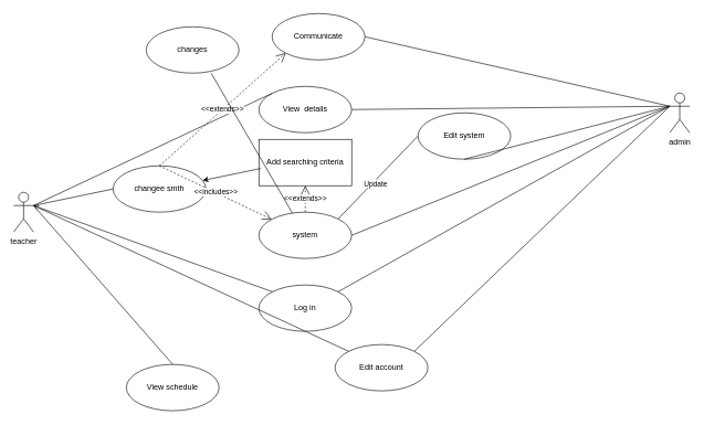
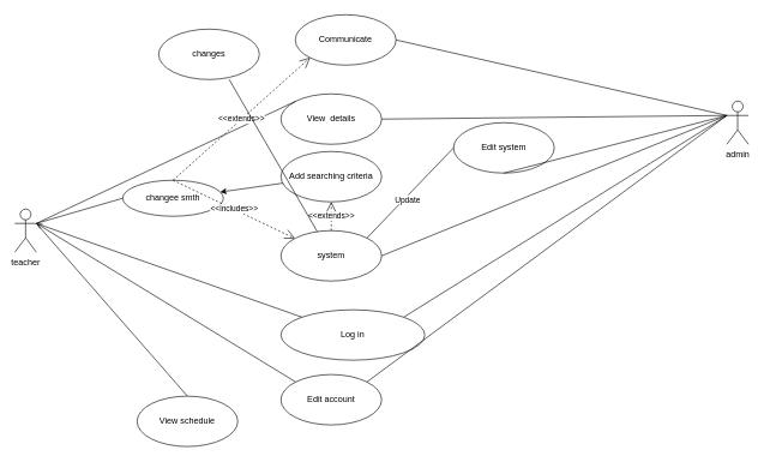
  <mxCell id="0" />
  <mxCell id="1" parent="0" />
  <mxCell id="2" value="teacher&lt;div&gt;&lt;br&gt;&lt;/div&gt;" style="shape=umlActor;verticalLabelPosition=bottom;verticalAlign=top;html=1;outlineConnect=0;" parent="1" vertex="1"><mxGeometry x="20" y="290" width="30" height="60" as="geometry" /></mxCell>
  <mxCell id="3" value="admin" style="shape=umlActor;verticalLabelPosition=bottom;verticalAlign=top;html=1;outlineConnect=0;" parent="1" vertex="1"><mxGeometry x="1010" y="140" width="30" height="60" as="geometry" /></mxCell>
- <mxCell id="4" value="Log in" style="ellipse;whiteSpace=wrap;html=1;" parent="1" vertex="1"><mxGeometry x="390" y="430" width="140" height="70" as="geometry" /></mxCell>
+ <mxCell id="4" value="Log in" style="ellipse;whiteSpace=wrap;html=1;" parent="1" vertex="1"><mxGeometry x="390" y="430" width="200" height="70" as="geometry" /></mxCell>
  <mxCell id="5" value="" style="endArrow=none;html=1;rounded=0;entryX=1;entryY=0.333;entryDx=0;entryDy=0;entryPerimeter=0;exitX=0;exitY=0;exitDx=0;exitDy=0;" parent="1" source="4" target="2" edge="1"><mxGeometry width="50" height="50" relative="1" as="geometry"><mxPoint x="270" y="505" as="sourcePoint" /><mxPoint x="90" y="500" as="targetPoint" /></mxGeometry></mxCell>
  <mxCell id="6" value="system" style="ellipse;whiteSpace=wrap;html=1;" parent="1" vertex="1"><mxGeometry x="390" y="320" width="140" height="70" as="geometry" /></mxCell>
  <mxCell id="7" value="" style="endArrow=none;html=1;rounded=0;entryX=1;entryY=0;entryDx=0;entryDy=0;exitX=0;exitY=0.333;exitDx=0;exitDy=0;exitPerimeter=0;" parent="1" source="3" target="4" edge="1"><mxGeometry width="50" height="50" relative="1" as="geometry"><mxPoint x="810" y="514.66" as="sourcePoint" /><mxPoint x="490" y="514.66" as="targetPoint" /></mxGeometry></mxCell>
  <mxCell id="8" value="" style="endArrow=none;html=1;rounded=0;entryX=1;entryY=0.5;entryDx=0;entryDy=0;exitX=0;exitY=0.333;exitDx=0;exitDy=0;exitPerimeter=0;" parent="1" source="3" target="6" edge="1"><mxGeometry width="50" height="50" relative="1" as="geometry"><mxPoint x="860" y="360" as="sourcePoint" /><mxPoint x="530" y="470" as="targetPoint" /></mxGeometry></mxCell>
- <mxCell id="9" value="Edit account" style="ellipse;whiteSpace=wrap;html=1;" parent="1" vertex="1"><mxGeometry x="505" y="520" width="140" height="70" as="geometry" /></mxCell>
+ <mxCell id="9" value="Edit account" style="ellipse;whiteSpace=wrap;html=1;" parent="1" vertex="1"><mxGeometry x="390" y="520" width="140" height="70" as="geometry" /></mxCell>
  <mxCell id="10" value="" style="endArrow=open;html=1;rounded=0;entryX=1;entryY=0.333;entryDx=0;entryDy=0;entryPerimeter=0;exitX=0;exitY=0;exitDx=0;exitDy=0;" parent="1" source="9" target="2" edge="1"><mxGeometry width="50" height="50" relative="1" as="geometry"><mxPoint x="450" y="705" as="sourcePoint" /><mxPoint x="140" y="490" as="targetPoint" /></mxGeometry></mxCell>
  <mxCell id="11" value="" style="endArrow=none;html=1;rounded=0;entryX=1;entryY=0;entryDx=0;entryDy=0;exitX=0;exitY=0.333;exitDx=0;exitDy=0;exitPerimeter=0;" parent="1" source="3" target="9" edge="1"><mxGeometry width="50" height="50" relative="1" as="geometry"><mxPoint x="897" y="785" as="sourcePoint" /><mxPoint x="587" y="570" as="targetPoint" /></mxGeometry></mxCell>
  <mxCell id="12" value="View&amp;nbsp; details" style="ellipse;whiteSpace=wrap;html=1;" parent="1" vertex="1"><mxGeometry x="390" y="130" width="140" height="70" as="geometry" /></mxCell>
  <mxCell id="13" value="" style="endArrow=none;html=1;rounded=0;entryX=1;entryY=0.5;entryDx=0;entryDy=0;exitX=0;exitY=0.333;exitDx=0;exitDy=0;exitPerimeter=0;" parent="1" source="3" target="12" edge="1"><mxGeometry width="50" height="50" relative="1" as="geometry"><mxPoint x="830" y="405" as="sourcePoint" /><mxPoint x="560" y="270" as="targetPoint" /></mxGeometry></mxCell>
  <mxCell id="14" value="" style="endArrow=none;html=1;rounded=0;entryX=1;entryY=0.333;entryDx=0;entryDy=0;exitX=0;exitY=0;exitDx=0;exitDy=0;entryPerimeter=0;" parent="1" source="12" target="2" edge="1"><mxGeometry width="50" height="50" relative="1" as="geometry"><mxPoint x="450" y="435" as="sourcePoint" /><mxPoint x="180" y="200" as="targetPoint" /></mxGeometry></mxCell>
  <mxCell id="15" value="Edit system" style="ellipse;whiteSpace=wrap;html=1;" parent="1" vertex="1"><mxGeometry x="630" y="170" width="140" height="70" as="geometry" /></mxCell>
  <mxCell id="16" value="" style="endArrow=none;html=1;rounded=0;entryX=0.5;entryY=1;entryDx=0;entryDy=0;exitX=0;exitY=0.333;exitDx=0;exitDy=0;exitPerimeter=0;" parent="1" source="3" target="15" edge="1"><mxGeometry width="50" height="50" relative="1" as="geometry"><mxPoint x="810" y="500" as="sourcePoint" /><mxPoint x="540" y="265" as="targetPoint" /></mxGeometry></mxCell>
  <mxCell id="17" value="&amp;lt;&amp;lt;extends&amp;gt;&amp;gt;" style="endArrow=open;endSize=12;dashed=1;html=1;rounded=0;exitX=0.5;exitY=0;exitDx=0;exitDy=0;entryX=0.5;entryY=1;entryDx=0;entryDy=0;" parent="1" source="6" target="18" edge="1"><mxGeometry width="160" relative="1" as="geometry"><mxPoint x="340" y="300" as="sourcePoint" /><mxPoint x="500" y="300" as="targetPoint" /></mxGeometry></mxCell>
- <mxCell id="18" value="Add searching criteria" style="whiteSpace=wrap;html=1;rounded=0;" parent="1" vertex="1"><mxGeometry x="390" y="210" width="140" height="70" as="geometry" /></mxCell>
+ <mxCell id="18" value="Add searching criteria" style="ellipse;whiteSpace=wrap;html=1;" parent="1" vertex="1"><mxGeometry x="390" y="210" width="140" height="70" as="geometry" /></mxCell>
  <mxCell id="19" value="" style="endArrow=none;html=1;rounded=0;entryX=0;entryY=0.5;entryDx=0;entryDy=0;exitX=1;exitY=0;exitDx=0;exitDy=0;" parent="1" source="6" target="15" edge="1"><mxGeometry width="50" height="50" relative="1" as="geometry"><mxPoint x="640" y="460" as="sourcePoint" /><mxPoint x="630" y="250" as="targetPoint" /></mxGeometry></mxCell>
  <mxCell id="20" value="Update" style="edgeLabel;html=1;align=center;verticalAlign=middle;resizable=0;points=[];" parent="19" vertex="1" connectable="0"><mxGeometry x="-0.106" y="-3" relative="1" as="geometry"><mxPoint as="offset" /></mxGeometry></mxCell>
  <mxCell id="21" value="changes" style="ellipse;whiteSpace=wrap;html=1;" parent="1" vertex="1"><mxGeometry x="220" y="40" width="140" height="70" as="geometry" /></mxCell>
  <mxCell id="22" value="View sche&lt;span style=&quot;background-color: initial;&quot;&gt;dule&lt;/span&gt;" style="ellipse;whiteSpace=wrap;html=1;" parent="1" vertex="1"><mxGeometry x="190" y="550" width="140" height="70" as="geometry" /></mxCell>
  <mxCell id="23" value="" style="endArrow=none;html=1;rounded=0;entryX=1;entryY=0.333;entryDx=0;entryDy=0;exitX=0.5;exitY=0;exitDx=0;exitDy=0;entryPerimeter=0;" parent="1" source="22" target="2" edge="1"><mxGeometry width="50" height="50" relative="1" as="geometry"><mxPoint x="200" y="305" as="sourcePoint" /><mxPoint x="60" y="300" as="targetPoint" /></mxGeometry></mxCell>
- <mxCell id="24" value="changee smth" style="ellipse;whiteSpace=wrap;html=1;" parent="1" vertex="1"><mxGeometry x="170" y="250" width="140" height="70" as="geometry" /></mxCell>
+ <mxCell id="24" value="changee smth" style="ellipse;whiteSpace=wrap;html=1;" parent="1" vertex="1"><mxGeometry x="170" y="250" width="140" height="50" as="geometry" /></mxCell>
  <mxCell id="25" value="" style="endArrow=none;html=1;rounded=0;entryX=1;entryY=0.333;entryDx=0;entryDy=0;exitX=0;exitY=0.5;exitDx=0;exitDy=0;entryPerimeter=0;" parent="1" source="24" target="2" edge="1"><mxGeometry width="50" height="50" relative="1" as="geometry"><mxPoint x="400" y="175" as="sourcePoint" /><mxPoint x="60" y="320" as="targetPoint" /></mxGeometry></mxCell>
  <mxCell id="26" value="Communicate" style="ellipse;whiteSpace=wrap;html=1;" parent="1" vertex="1"><mxGeometry x="410" y="20" width="140" height="70" as="geometry" /></mxCell>
  <mxCell id="27" value="&amp;lt;&amp;lt;extends&amp;gt;&amp;gt;" style="endArrow=open;endSize=12;dashed=1;html=1;rounded=0;exitX=0.5;exitY=0;exitDx=0;exitDy=0;entryX=0;entryY=1;entryDx=0;entryDy=0;" parent="1" source="24" target="26" edge="1"><mxGeometry width="160" relative="1" as="geometry"><mxPoint x="371" y="210" as="sourcePoint" /><mxPoint x="310" y="160" as="targetPoint" /></mxGeometry></mxCell>
  <mxCell id="28" value="" style="endArrow=none;html=1;rounded=0;entryX=1;entryY=0.5;entryDx=0;entryDy=0;exitX=0;exitY=0.333;exitDx=0;exitDy=0;exitPerimeter=0;" parent="1" source="3" target="26" edge="1"><mxGeometry width="50" height="50" relative="1" as="geometry"><mxPoint x="820" y="500" as="sourcePoint" /><mxPoint x="750" y="290" as="targetPoint" /></mxGeometry></mxCell>
  <mxCell id="29" value="&amp;lt;&amp;lt;includes&amp;gt;&amp;gt;" style="endArrow=open;endSize=12;dashed=1;html=1;rounded=0;exitX=0.5;exitY=0;exitDx=0;exitDy=0;" parent="1" source="24" target="6" edge="1"><mxGeometry width="160" relative="1" as="geometry"><mxPoint x="250" y="260" as="sourcePoint" /><mxPoint x="-9.497" y="159.749" as="targetPoint" /></mxGeometry></mxCell>
  <mxCell id="30" value="" style="endArrow=none;html=1;rounded=0;entryX=0.7;entryY=1;entryDx=0;entryDy=0;entryPerimeter=0;" parent="1" source="6" target="21" edge="1"><mxGeometry width="50" height="50" relative="1" as="geometry"><mxPoint x="410" y="240" as="sourcePoint" /><mxPoint x="460" y="190" as="targetPoint" /></mxGeometry></mxCell>
  <mxCell id="31" value="" style="endArrow=classic;html=1;rounded=0;exitX=0.021;exitY=0.629;exitDx=0;exitDy=0;exitPerimeter=0;" parent="1" source="18" target="24" edge="1"><mxGeometry width="50" height="50" relative="1" as="geometry"><mxPoint x="410" y="360" as="sourcePoint" /><mxPoint x="460" y="310" as="targetPoint" /></mxGeometry></mxCell>
